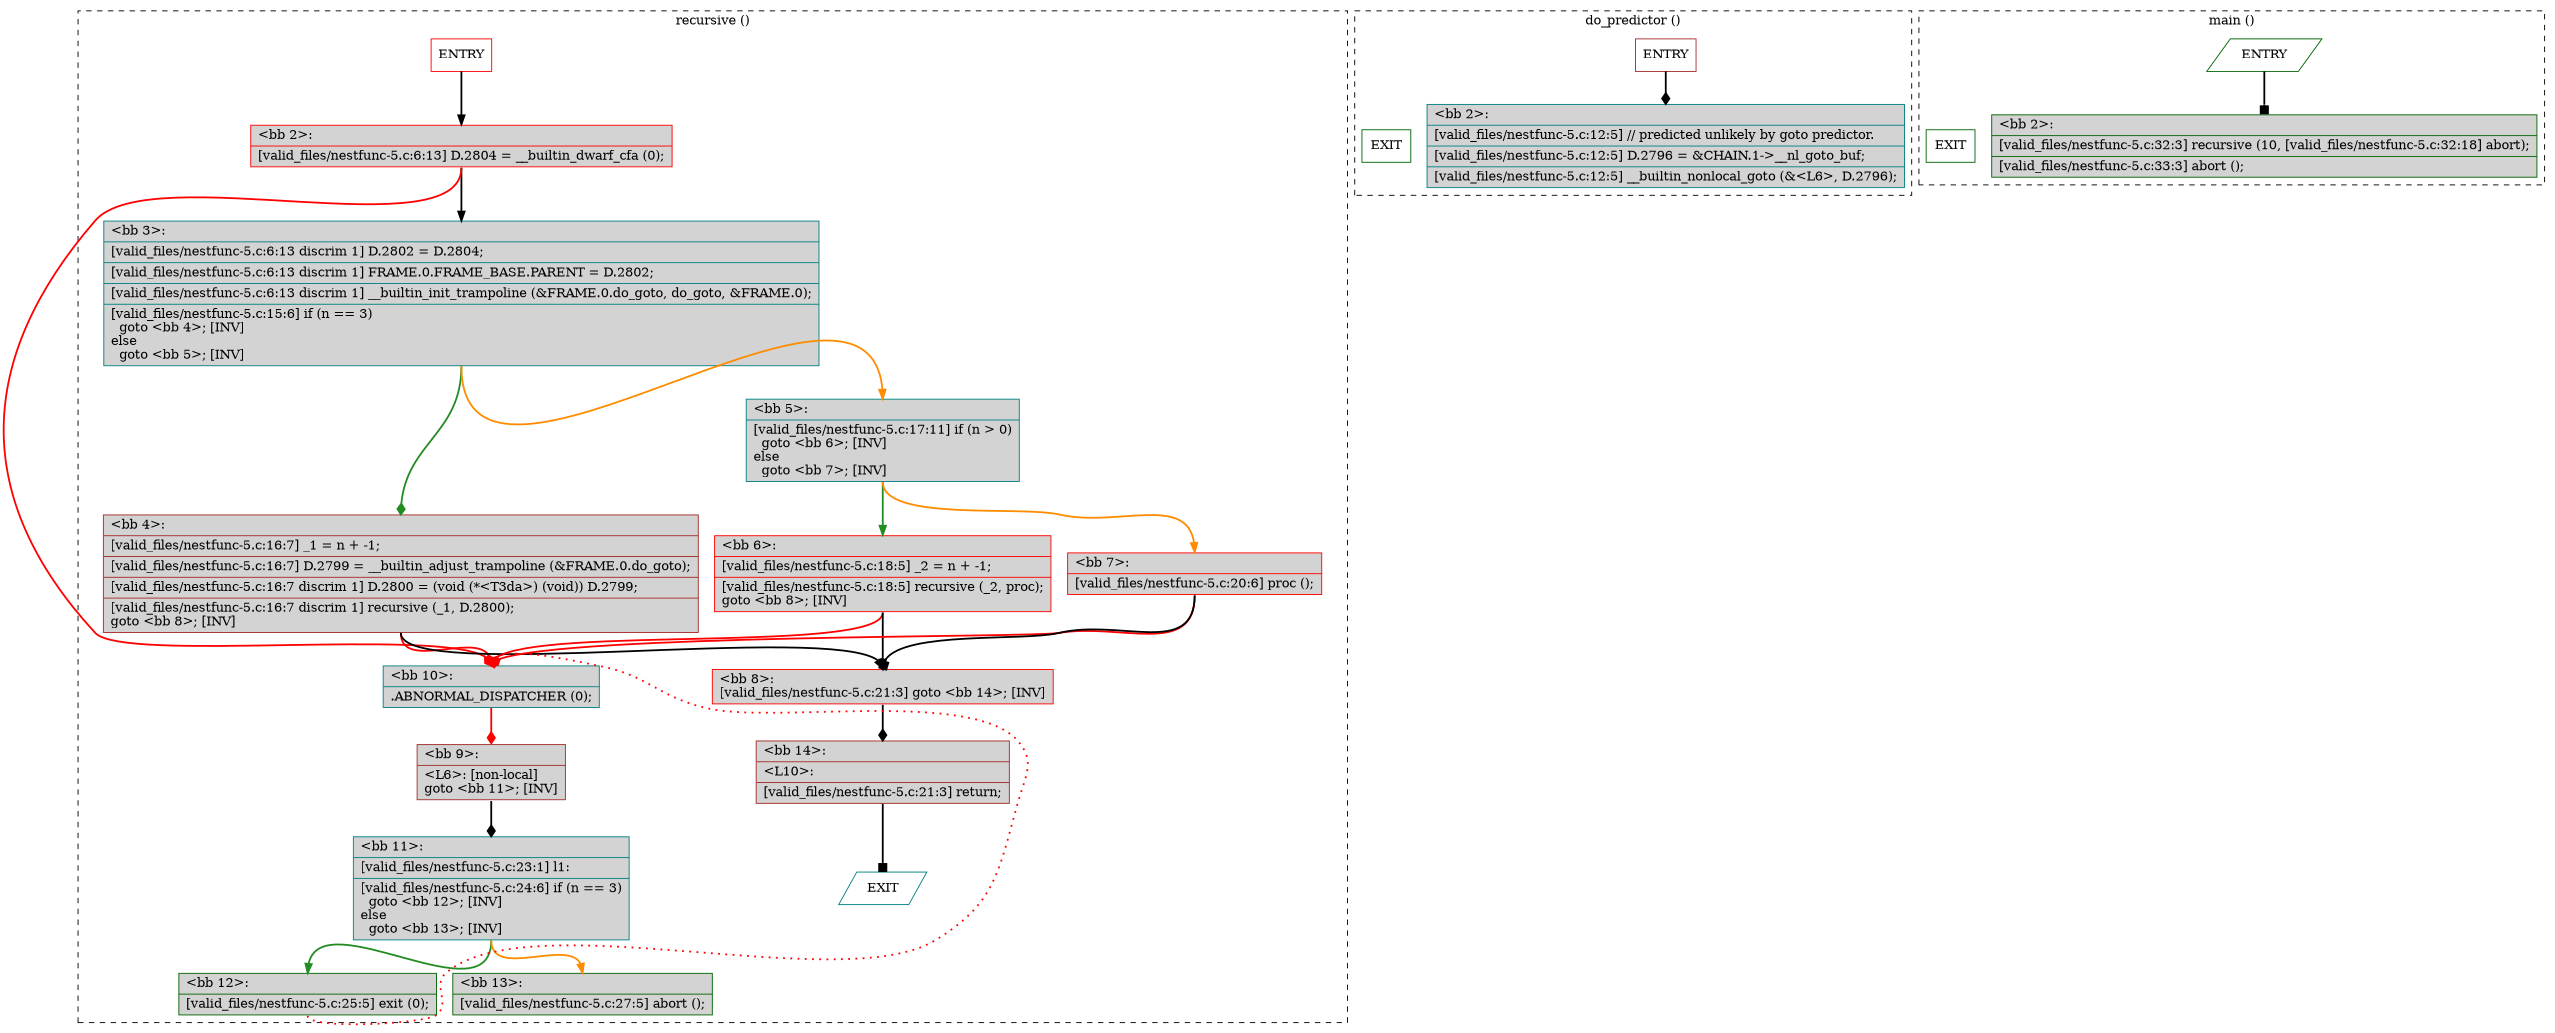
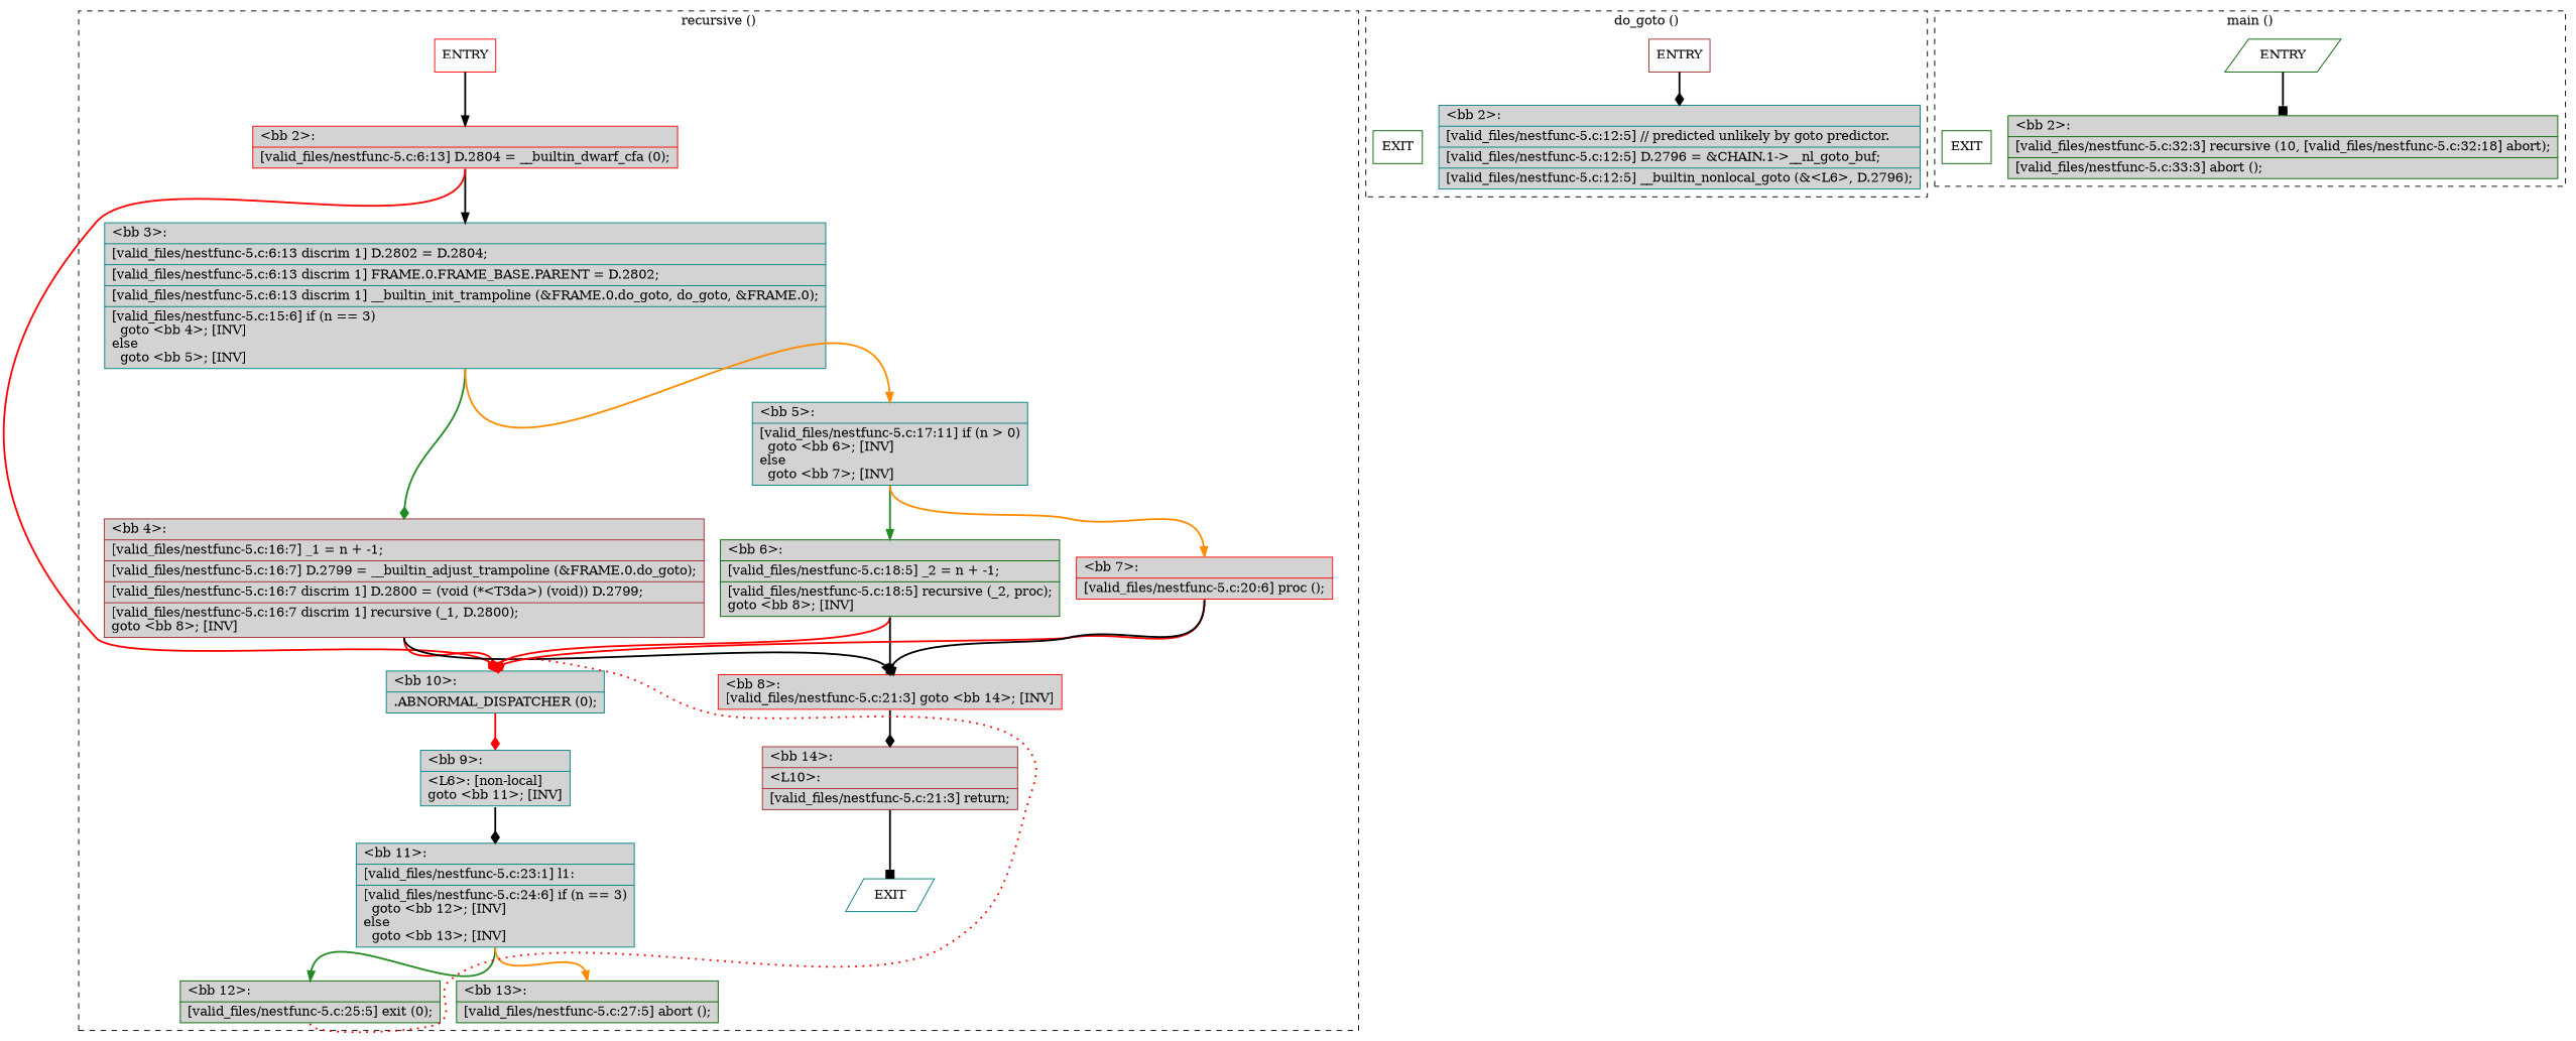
  digraph {
    node [color=teal fillcolor=lightgrey shape=record style=filled]
    edge [constraint=true headport=n style="solid,bold" tailport=s arrowhead=normal color=black weight=10]
    n1 [color=red fillcolor=white label=ENTRY shape=box]
    n2 [fillcolor=white label=EXIT shape=parallelogram]
    n3 [color=red label="{\<bb\ 2\>:\l|[valid_files/nestfunc-5.c:6:13]\ D.2804\ =\ __builtin_dwarf_cfa\ (0);\l}"]
    n4 [label="{\<bb\ 3\>:\l|[valid_files/nestfunc-5.c:6:13\ discrim\ 1]\ D.2802\ =\ D.2804;\l|[valid_files/nestfunc-5.c:6:13\ discrim\ 1]\ FRAME.0.FRAME_BASE.PARENT\ =\ D.2802;\l|[valid_files/nestfunc-5.c:6:13\ discrim\ 1]\ __builtin_init_trampoline\ (&FRAME.0.do_goto,\ do_goto,\ &FRAME.0);\l|[valid_files/nestfunc-5.c:15:6]\ if\ (n\ ==\ 3)\l\ \ goto\ \<bb\ 4\>;\ [INV]\lelse\l\ \ goto\ \<bb\ 5\>;\ [INV]\l}"]
    n5 [label="{\<bb\ 10\>:\l|.ABNORMAL_DISPATCHER\ (0);\l}"]
    n6 [color=brown label="{\<bb\ 4\>:\l|[valid_files/nestfunc-5.c:16:7]\ _1\ =\ n\ +\ -1;\l|[valid_files/nestfunc-5.c:16:7]\ D.2799\ =\ __builtin_adjust_trampoline\ (&FRAME.0.do_goto);\l|[valid_files/nestfunc-5.c:16:7\ discrim\ 1]\ D.2800\ =\ (void\ (*\<T3da\>)\ (void))\ D.2799;\l|[valid_files/nestfunc-5.c:16:7\ discrim\ 1]\ recursive\ (_1,\ D.2800);\lgoto\ \<bb\ 8\>;\ [INV]\l}"]
    n7 [label="{\<bb\ 5\>:\l|[valid_files/nestfunc-5.c:17:11]\ if\ (n\ \>\ 0)\l\ \ goto\ \<bb\ 6\>;\ [INV]\lelse\l\ \ goto\ \<bb\ 7\>;\ [INV]\l}"]
    n8 [color=red label="{\<bb\ 8\>:\l[valid_files/nestfunc-5.c:21:3]\ goto\ \<bb\ 14\>;\ [INV]\l}"]
-   n9 [color=red label="{\<bb\ 6\>:\l|[valid_files/nestfunc-5.c:18:5]\ _2\ =\ n\ +\ -1;\l|[valid_files/nestfunc-5.c:18:5]\ recursive\ (_2,\ proc);\lgoto\ \<bb\ 8\>;\ [INV]\l}"]
+   n9 [color=darkgreen label="{\<bb\ 6\>:\l|[valid_files/nestfunc-5.c:18:5]\ _2\ =\ n\ +\ -1;\l|[valid_files/nestfunc-5.c:18:5]\ recursive\ (_2,\ proc);\lgoto\ \<bb\ 8\>;\ [INV]\l}"]
    n10 [color=red label="{\<bb\ 7\>:\l|[valid_files/nestfunc-5.c:20:6]\ proc\ ();\l}"]
    n11 [color=brown label="{\<bb\ 14\>:\l|\<L10\>:\l|[valid_files/nestfunc-5.c:21:3]\ return;\l}"]
-   n12 [color=brown label="{\<bb\ 9\>:\l|\<L6\>:\ [non-local]\lgoto\ \<bb\ 11\>;\ [INV]\l}"]
+   n12 [label="{\<bb\ 9\>:\l|\<L6\>:\ [non-local]\lgoto\ \<bb\ 11\>;\ [INV]\l}"]
    n13 [label="{\<bb\ 11\>:\l|[valid_files/nestfunc-5.c:23:1]\ l1:\l|[valid_files/nestfunc-5.c:24:6]\ if\ (n\ ==\ 3)\l\ \ goto\ \<bb\ 12\>;\ [INV]\lelse\l\ \ goto\ \<bb\ 13\>;\ [INV]\l}"]
    n14 [color=darkgreen label="{\<bb\ 12\>:\l|[valid_files/nestfunc-5.c:25:5]\ exit\ (0);\l}"]
    n15 [color=darkgreen label="{\<bb\ 13\>:\l|[valid_files/nestfunc-5.c:27:5]\ abort\ ();\l}"]
    n16 [color=brown fillcolor=white label=ENTRY shape=box]
    n17 [color=darkgreen fillcolor=white label=EXIT shape=box]
    n18 [label="{\<bb\ 2\>:\l|[valid_files/nestfunc-5.c:12:5]\ //\ predicted\ unlikely\ by\ goto\ predictor.\l|[valid_files/nestfunc-5.c:12:5]\ D.2796\ =\ &CHAIN.1-\>__nl_goto_buf;\l|[valid_files/nestfunc-5.c:12:5]\ __builtin_nonlocal_goto\ (&\<L6\>,\ D.2796);\l}"]
    n19 [color=darkgreen fillcolor=white label=ENTRY shape=parallelogram]
    n20 [color=darkgreen fillcolor=white label=EXIT shape=box]
    n21 [color=darkgreen label="{\<bb\ 2\>:\l|[valid_files/nestfunc-5.c:32:3]\ recursive\ (10,\ [valid_files/nestfunc-5.c:32:18]\ abort);\l|[valid_files/nestfunc-5.c:33:3]\ abort\ ();\l}"]
    subgraph cluster_1 {
      color=black
      label="recursive ()"
      style=dashed
      n1
      n2
      n3
      n4
      n5
      n6
      n7
      n8
      n9
      n10
      n11
      n12
      n13
      n14
      n15
    }
    subgraph cluster_2 {
      color=black
-     label="do_predictor ()"
+     label="do_goto ()"
      style=dashed
      n16
      n17
      n18
    }
    subgraph cluster_3 {
      color=black
      label="main ()"
      style=dashed
      n19
      n20
      n21
    }
    n1 -> n2 [style=invis arrowhead="" color="" weight=""]
    n1 -> n3 [weight=100]
    n3 -> n4 [weight=100]
    n3 -> n5 [arrowhead=diamond color=red]
    n4 -> n6 [arrowhead=diamond color=forestgreen]
    n4 -> n7 [color=darkorange]
    n5 -> n12 [arrowhead=diamond color=red]
    n6 -> n5 [arrowhead=diamond color=red]
    n6 -> n8 [weight=100]
    n7 -> n9 [color=forestgreen]
    n7 -> n10 [color=darkorange]
    n8 -> n11 [arrowhead=diamond weight=100]
    n9 -> n5 [arrowhead=box color=red]
    n9 -> n8 [weight=100]
    n10 -> n5 [arrowhead=diamond color=red]
    n10 -> n8 [arrowhead=box weight=100]
    n11 -> n2 [arrowhead=box]
    n12 -> n13 [arrowhead=diamond weight=100]
    n13 -> n14 [color=forestgreen]
    n13 -> n15 [color=darkorange]
    n14 -> n5 [arrowhead=diamond color=red constraint=false style="dotted,bold"]
    n16 -> n17 [style=invis arrowhead="" color="" weight=""]
    n16 -> n18 [arrowhead=diamond weight=100]
    n19 -> n20 [style=invis arrowhead="" color="" weight=""]
    n19 -> n21 [arrowhead=box weight=100]
  }
